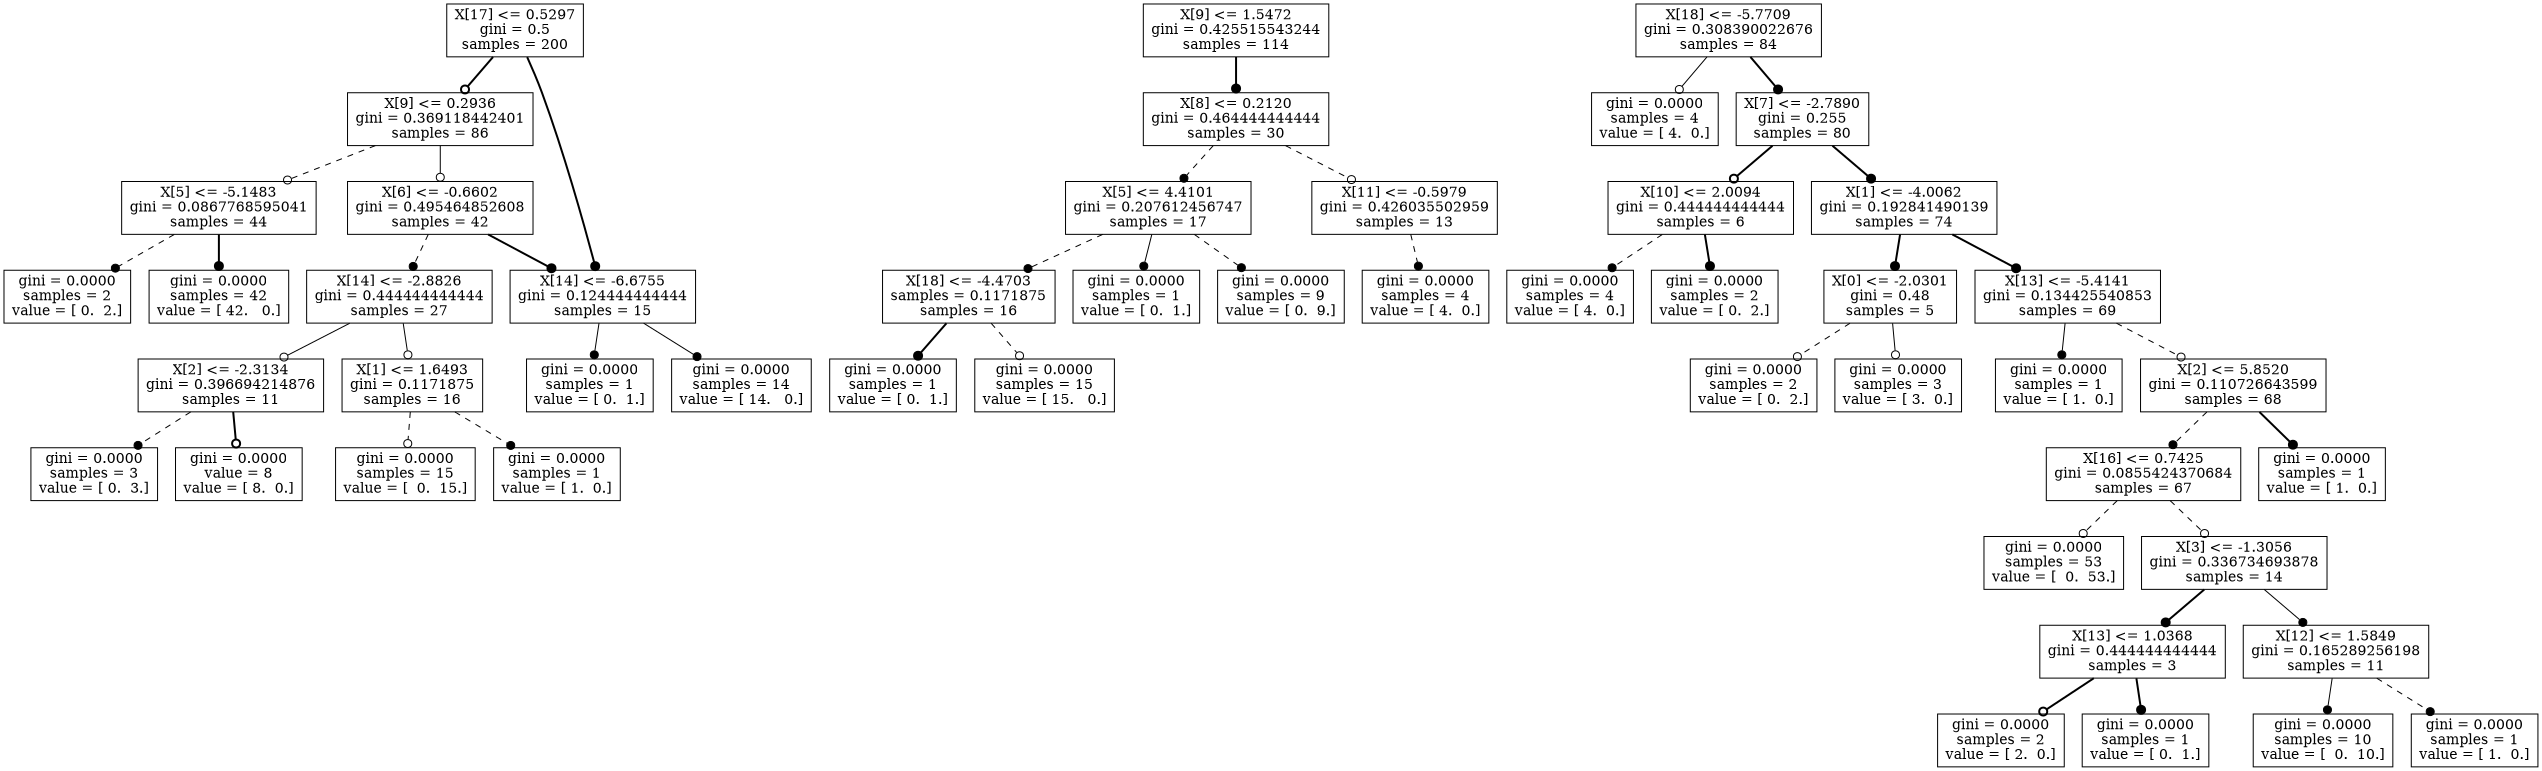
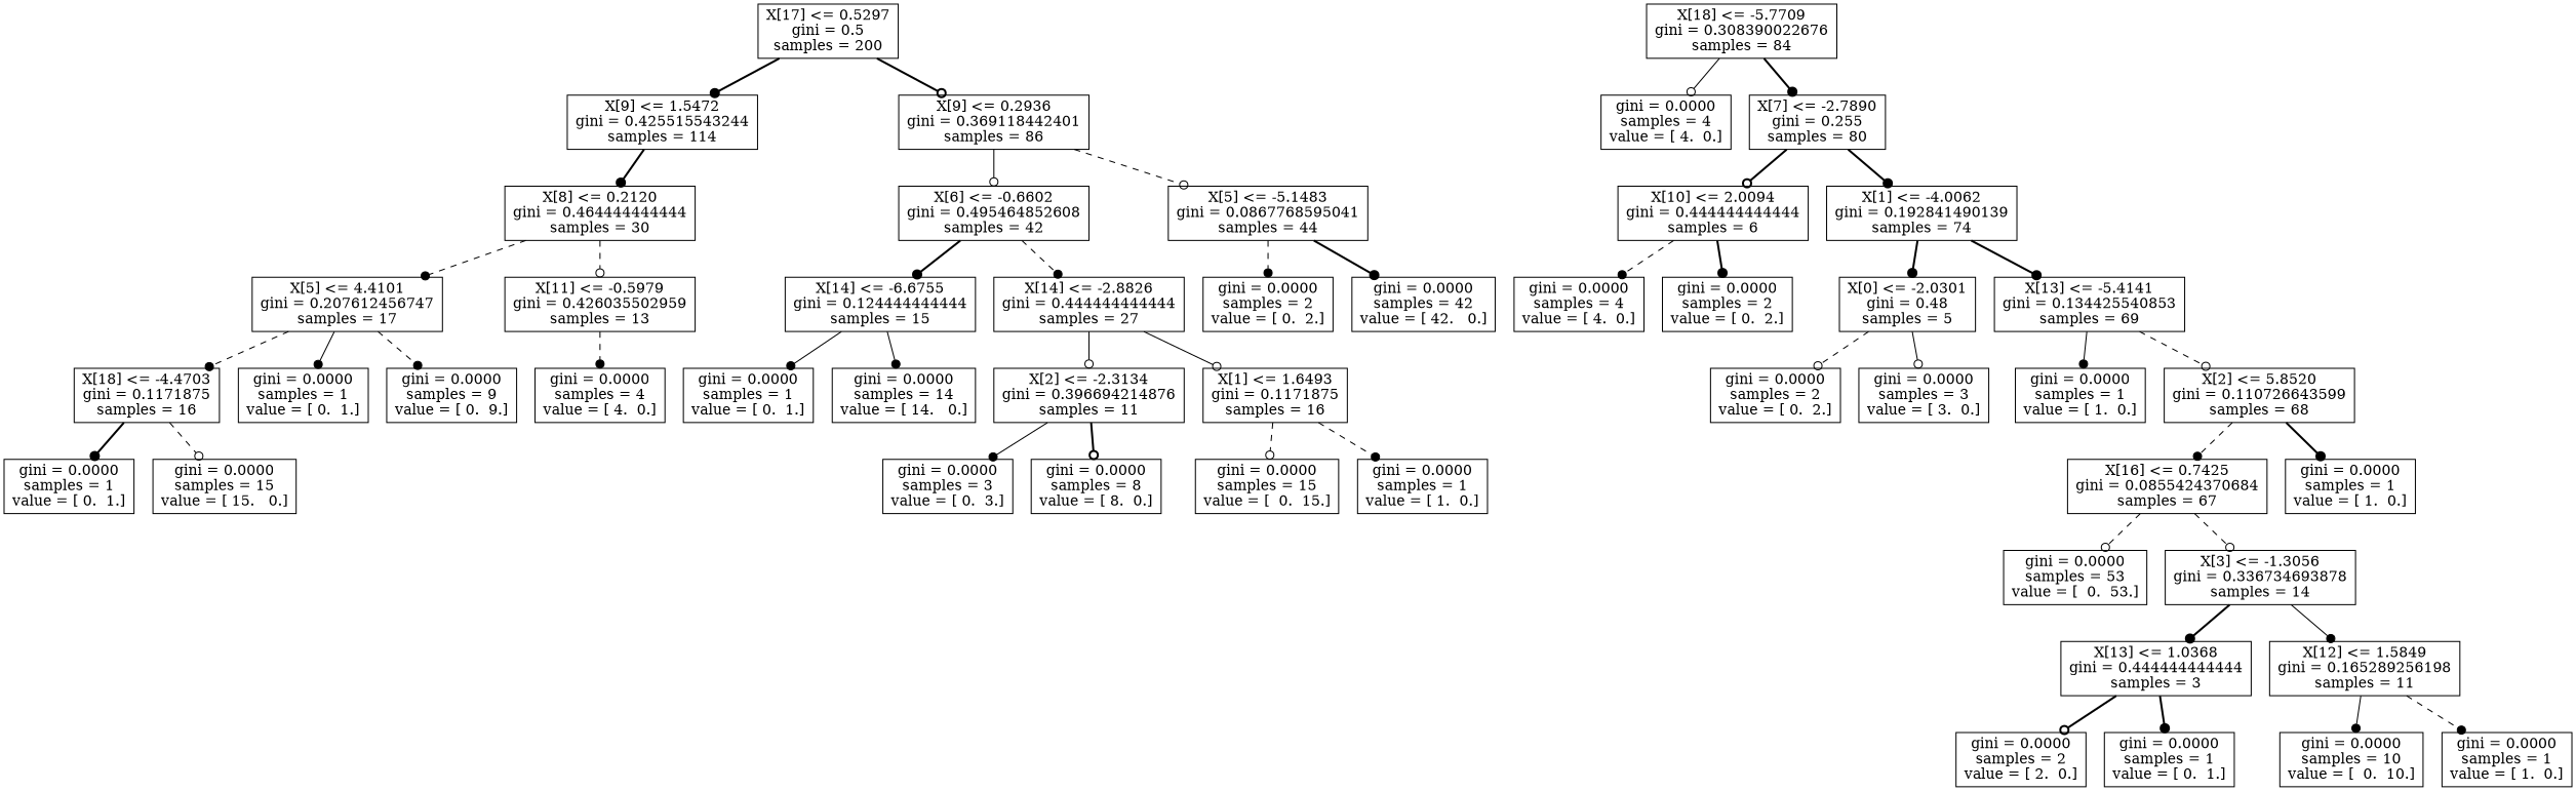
  digraph {
    node [shape=box]
    edge [arrowhead=dot style=dashed]
    n1 [label="X[17] <= 0.5297\ngini = 0.5\nsamples = 200"]
    n2 [label="X[9] <= 1.5472\ngini = 0.425515543244\nsamples = 114"]
    n3 [label="X[9] <= 0.2936\ngini = 0.369118442401\nsamples = 86"]
    n4 [label="X[8] <= 0.2120\ngini = 0.464444444444\nsamples = 30"]
    n5 [label="X[6] <= -0.6602\ngini = 0.495464852608\nsamples = 42"]
    n6 [label="X[5] <= -5.1483\ngini = 0.0867768595041\nsamples = 44"]
    n7 [label="X[18] <= -5.7709\ngini = 0.308390022676\nsamples = 84"]
    n8 [label="gini = 0.0000\nsamples = 4\nvalue = [ 4.  0.]"]
    n9 [label="X[7] <= -2.7890\ngini = 0.255\nsamples = 80"]
    n10 [label="X[5] <= 4.4101\ngini = 0.207612456747\nsamples = 17"]
    n11 [label="X[11] <= -0.5979\ngini = 0.426035502959\nsamples = 13"]
    n12 [label="X[10] <= 2.0094\ngini = 0.444444444444\nsamples = 6"]
    n13 [label="X[1] <= -4.0062\ngini = 0.192841490139\nsamples = 74"]
    n14 [label="gini = 0.0000\nsamples = 4\nvalue = [ 4.  0.]"]
    n15 [label="gini = 0.0000\nsamples = 2\nvalue = [ 0.  2.]"]
    n16 [label="X[0] <= -2.0301\ngini = 0.48\nsamples = 5"]
    n17 [label="X[13] <= -5.4141\ngini = 0.134425540853\nsamples = 69"]
    n18 [label="gini = 0.0000\nsamples = 2\nvalue = [ 0.  2.]"]
    n19 [label="gini = 0.0000\nsamples = 3\nvalue = [ 3.  0.]"]
    n20 [label="gini = 0.0000\nsamples = 1\nvalue = [ 1.  0.]"]
    n21 [label="X[2] <= 5.8520\ngini = 0.110726643599\nsamples = 68"]
    n22 [label="X[16] <= 0.7425\ngini = 0.0855424370684\nsamples = 67"]
    n23 [label="gini = 0.0000\nsamples = 1\nvalue = [ 1.  0.]"]
    n24 [label="gini = 0.0000\nsamples = 53\nvalue = [  0.  53.]"]
    n25 [label="X[3] <= -1.3056\ngini = 0.336734693878\nsamples = 14"]
    n26 [label="X[13] <= 1.0368\ngini = 0.444444444444\nsamples = 3"]
    n27 [label="X[12] <= 1.5849\ngini = 0.165289256198\nsamples = 11"]
    n28 [label="gini = 0.0000\nsamples = 2\nvalue = [ 2.  0.]"]
    n29 [label="gini = 0.0000\nsamples = 1\nvalue = [ 0.  1.]"]
    n30 [label="gini = 0.0000\nsamples = 10\nvalue = [  0.  10.]"]
    n31 [label="gini = 0.0000\nsamples = 1\nvalue = [ 1.  0.]"]
-   n32 [label="X[18] <= -4.4703\nsamples = 0.1171875\nsamples = 16"]
+   n32 [label="X[18] <= -4.4703\ngini = 0.1171875\nsamples = 16"]
    n33 [label="gini = 0.0000\nsamples = 1\nvalue = [ 0.  1.]"]
    n34 [label="gini = 0.0000\nsamples = 9\nvalue = [ 0.  9.]"]
    n35 [label="gini = 0.0000\nsamples = 4\nvalue = [ 4.  0.]"]
    n36 [label="gini = 0.0000\nsamples = 1\nvalue = [ 0.  1.]"]
    n37 [label="gini = 0.0000\nsamples = 15\nvalue = [ 15.   0.]"]
    n38 [label="X[14] <= -6.6755\ngini = 0.124444444444\nsamples = 15"]
    n39 [label="X[14] <= -2.8826\ngini = 0.444444444444\nsamples = 27"]
    n40 [label="gini = 0.0000\nsamples = 2\nvalue = [ 0.  2.]"]
    n41 [label="gini = 0.0000\nsamples = 42\nvalue = [ 42.   0.]"]
    n42 [label="gini = 0.0000\nsamples = 1\nvalue = [ 0.  1.]"]
    n43 [label="gini = 0.0000\nsamples = 14\nvalue = [ 14.   0.]"]
    n44 [label="X[2] <= -2.3134\ngini = 0.396694214876\nsamples = 11"]
    n45 [label="X[1] <= 1.6493\ngini = 0.1171875\nsamples = 16"]
    n46 [label="gini = 0.0000\nsamples = 3\nvalue = [ 0.  3.]"]
-   n47 [label="gini = 0.0000\nvalue = 8\nvalue = [ 8.  0.]"]
+   n47 [label="gini = 0.0000\nsamples = 8\nvalue = [ 8.  0.]"]
    n48 [label="gini = 0.0000\nsamples = 15\nvalue = [  0.  15.]"]
    n49 [label="gini = 0.0000\nsamples = 1\nvalue = [ 1.  0.]"]
-   n1 -> n38 [style=bold]
+   n1 -> n2 [style=bold]
    n1 -> n3 [arrowhead=odot style=bold]
    n2 -> n4 [style=bold]
    n3 -> n5 [arrowhead=odot style=solid]
    n3 -> n6 [arrowhead=odot]
    n4 -> n10
    n4 -> n11 [arrowhead=odot]
    n5 -> n38 [style=bold]
    n5 -> n39
    n6 -> n40
    n6 -> n41 [style=bold]
    n7 -> n8 [arrowhead=odot style=solid]
    n7 -> n9 [style=bold]
    n9 -> n12 [arrowhead=odot style=bold]
    n9 -> n13 [style=bold]
    n10 -> n32
    n10 -> n33 [style=solid]
    n10 -> n34
    n11 -> n35
    n12 -> n14
    n12 -> n15 [style=bold]
    n13 -> n16 [style=bold]
    n13 -> n17 [style=bold]
    n16 -> n18 [arrowhead=odot]
    n16 -> n19 [arrowhead=odot style=solid]
    n17 -> n20 [style=solid]
    n17 -> n21 [arrowhead=odot]
    n21 -> n22
    n21 -> n23 [style=bold]
    n22 -> n24 [arrowhead=odot]
    n22 -> n25 [arrowhead=odot]
    n25 -> n26 [style=bold]
    n25 -> n27 [style=solid]
    n26 -> n28 [arrowhead=odot style=bold]
    n26 -> n29 [style=bold]
    n27 -> n30 [style=solid]
    n27 -> n31
    n32 -> n36 [style=bold]
    n32 -> n37 [arrowhead=odot]
    n38 -> n42 [style=solid]
    n38 -> n43 [style=solid]
    n39 -> n44 [arrowhead=odot style=solid]
    n39 -> n45 [arrowhead=odot style=solid]
-   n44 -> n46
+   n44 -> n46 [style=solid]
    n44 -> n47 [arrowhead=odot style=bold]
    n45 -> n48 [arrowhead=odot]
    n45 -> n49
  }
